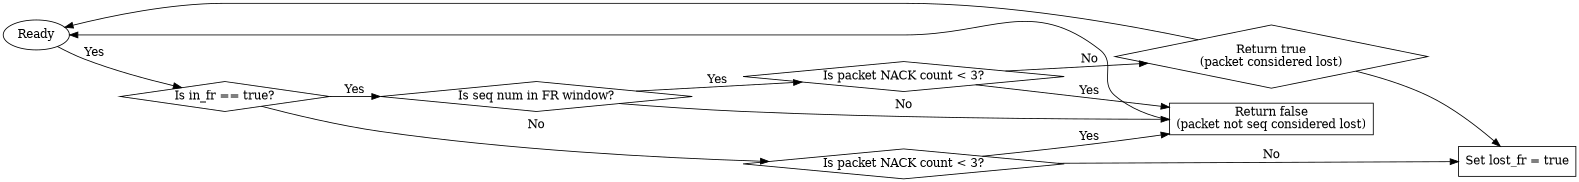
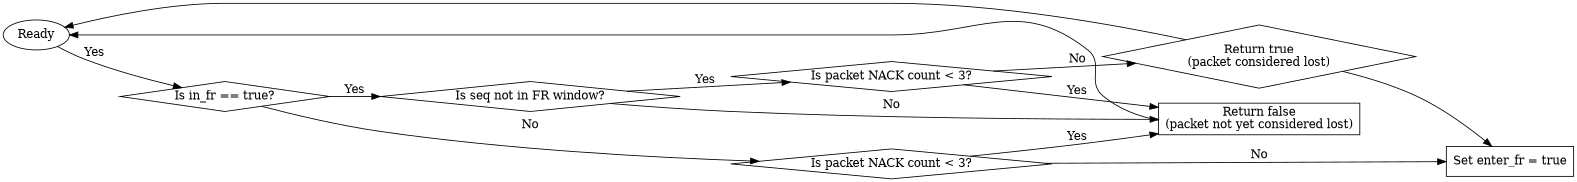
  digraph {
    rankdir=LR
    node [shape=diamond]
    n1 [label=Ready shape=ellipse]
    n2 [label="Is in_fr == true?"]
-   n3 [label="Is seq num in FR window?"]
+   n3 [label="Is seq not in FR window?"]
    n4 [label="Is packet NACK count < 3?"]
-   n5 [label="Set lost_fr = true" shape=box]
+   n5 [label="Set enter_fr = true" shape=box]
    n6 [label="Return true\n(packet considered lost)"]
-   n7 [label="Return false\n(packet not seq considered lost)" shape=box]
+   n7 [label="Return false\n(packet not yet considered lost)" shape=box]
    n8 [label="Is packet NACK count < 3?"]
    n1 -> n2 [label=Yes]
    n2 -> n3 [label=Yes]
    n2 -> n4 [label=No]
    n3 -> n7 [label=No]
    n3 -> n8 [label=Yes]
    n4 -> n5 [label=No]
    n4 -> n7 [label=Yes]
    n6 -> n1
    n6 -> n5
    n7 -> n1
    n8 -> n6 [label=No]
    n8 -> n7 [label=Yes]
  }
